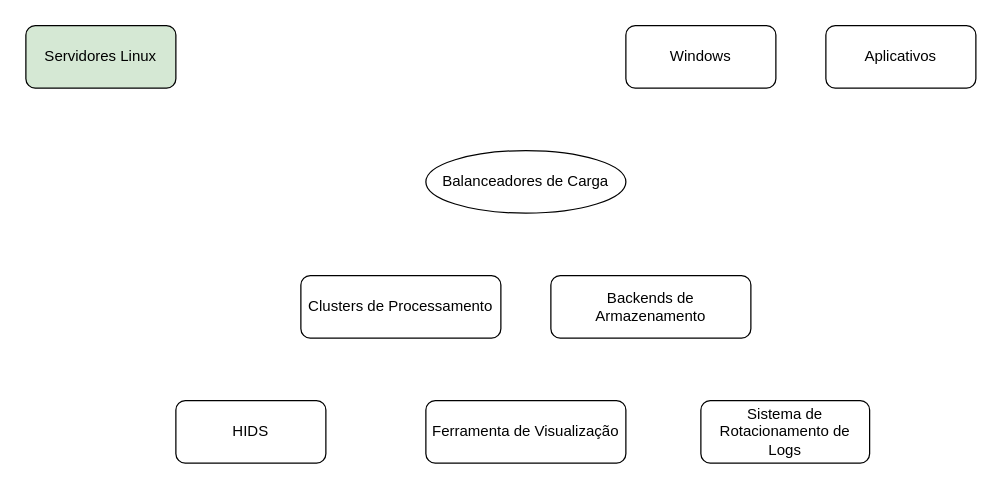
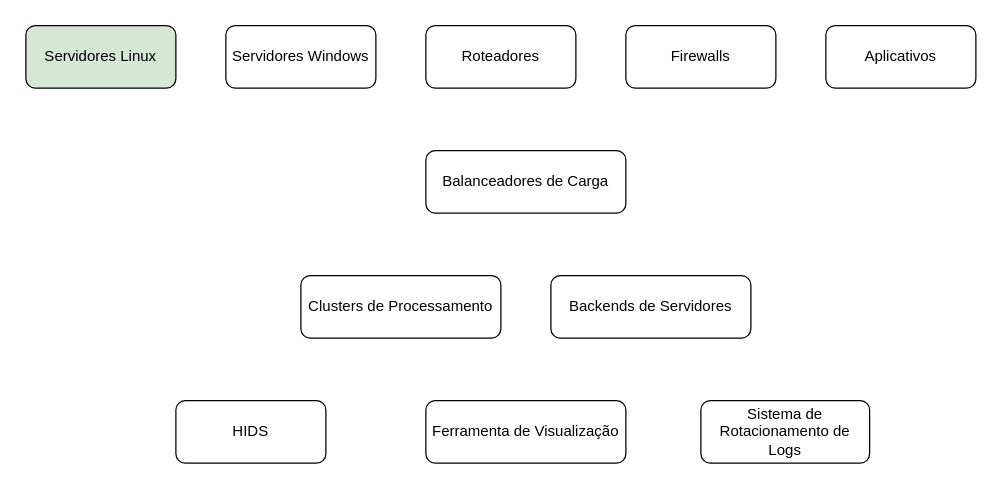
  <mxCell id="0" />
  <mxCell id="1" parent="0" />
  <mxCell id="2" value="Servidores Linux" style="rounded=1;whiteSpace=wrap;html=1;fillColor=#d5e8d4;" vertex="1" parent="1"><mxGeometry x="20" y="20" width="120" height="50" as="geometry" /></mxCell>
- <mxCell id="5" value="Windows" style="rounded=1;whiteSpace=wrap;html=1;" vertex="1" parent="1"><mxGeometry x="500" y="20" width="120" height="50" as="geometry" /></mxCell>
+ <mxCell id="3" value="Servidores Windows" style="rounded=1;whiteSpace=wrap;html=1;" vertex="1" parent="1"><mxGeometry x="180" y="20" width="120" height="50" as="geometry" /></mxCell>
+ <mxCell id="4" value="Roteadores" style="rounded=1;whiteSpace=wrap;html=1;" vertex="1" parent="1"><mxGeometry x="340" y="20" width="120" height="50" as="geometry" /></mxCell>
+ <mxCell id="5" value="Firewalls" style="rounded=1;whiteSpace=wrap;html=1;" vertex="1" parent="1"><mxGeometry x="500" y="20" width="120" height="50" as="geometry" /></mxCell>
  <mxCell id="6" value="Aplicativos" style="rounded=1;whiteSpace=wrap;html=1;" vertex="1" parent="1"><mxGeometry x="660" y="20" width="120" height="50" as="geometry" /></mxCell>
- <mxCell id="7" value="Balanceadores de Carga" style="ellipse;whiteSpace=wrap;html=1;" vertex="1" parent="1"><mxGeometry x="340" y="120" width="160" height="50" as="geometry" /></mxCell>
+ <mxCell id="7" value="Balanceadores de Carga" style="rounded=1;whiteSpace=wrap;html=1;" vertex="1" parent="1"><mxGeometry x="340" y="120" width="160" height="50" as="geometry" /></mxCell>
  <mxCell id="8" value="Clusters de Processamento" style="rounded=1;whiteSpace=wrap;html=1;" vertex="1" parent="1"><mxGeometry x="240" y="220" width="160" height="50" as="geometry" /></mxCell>
- <mxCell id="9" value="Backends de Armazenamento" style="rounded=1;whiteSpace=wrap;html=1;" vertex="1" parent="1"><mxGeometry x="440" y="220" width="160" height="50" as="geometry" /></mxCell>
+ <mxCell id="9" value="Backends de Servidores" style="rounded=1;whiteSpace=wrap;html=1;" vertex="1" parent="1"><mxGeometry x="440" y="220" width="160" height="50" as="geometry" /></mxCell>
  <mxCell id="10" value="HIDS" style="rounded=1;whiteSpace=wrap;html=1;" vertex="1" parent="1"><mxGeometry x="140" y="320" width="120" height="50" as="geometry" /></mxCell>
  <mxCell id="11" value="Ferramenta de Visualização" style="rounded=1;whiteSpace=wrap;html=1;" vertex="1" parent="1"><mxGeometry x="340" y="320" width="160" height="50" as="geometry" /></mxCell>
  <mxCell id="12" value="Sistema de Rotacionamento de Logs" style="rounded=1;whiteSpace=wrap;html=1;" vertex="1" parent="1"><mxGeometry x="560" y="320" width="135" height="50" as="geometry" /></mxCell>
